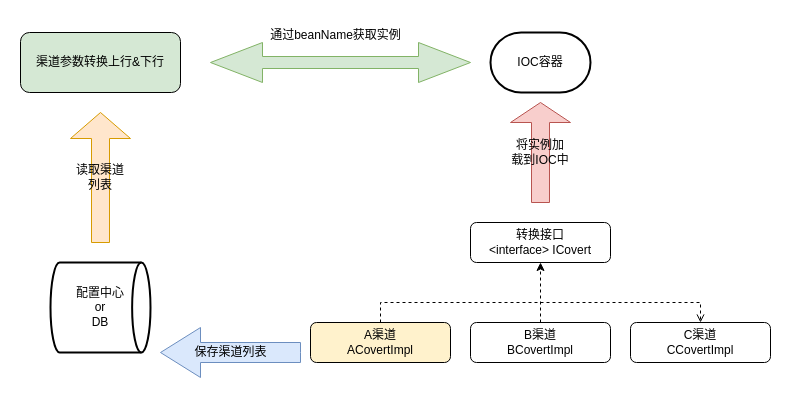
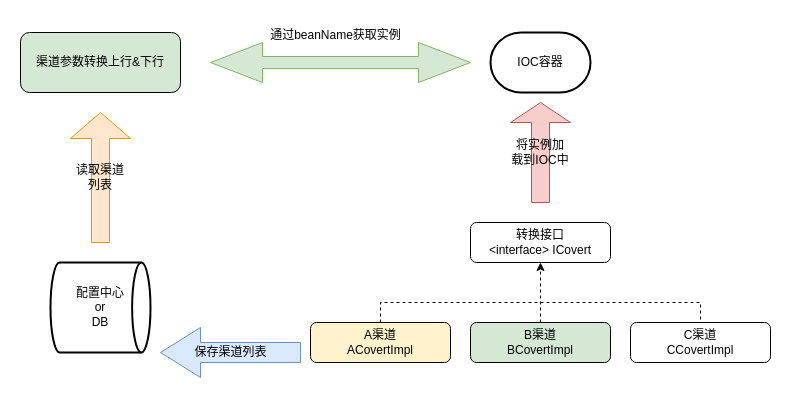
  <mxCell id="0" />
  <mxCell id="1" parent="0" />
  <mxCell id="2" value="IOC容器" style="strokeWidth=2;html=1;shape=mxgraph.flowchart.terminator;whiteSpace=wrap;" vertex="1" parent="1"><mxGeometry x="490" y="32" width="100" height="60" as="geometry" /></mxCell>
  <mxCell id="3" value="转换接口&lt;div&gt;&amp;lt;interface&amp;gt; ICovert&lt;/div&gt;" style="rounded=1;whiteSpace=wrap;html=1;" vertex="1" parent="1"><mxGeometry x="470" y="222" width="140" height="40" as="geometry" /></mxCell>
- <mxCell id="4" style="edgeStyle=orthogonalEdgeStyle;rounded=0;orthogonalLoop=1;jettySize=auto;html=1;exitX=0.5;exitY=0;exitDx=0;exitDy=0;entryX=0.5;entryY=0;entryDx=0;entryDy=0;endArrow=open;endFill=0;dashed=1;" edge="1" parent="1" source="5" target="8"><mxGeometry relative="1" as="geometry" /></mxCell>
+ <mxCell id="4" style="edgeStyle=orthogonalEdgeStyle;rounded=0;orthogonalLoop=1;jettySize=auto;html=1;exitX=0.5;exitY=0;exitDx=0;exitDy=0;entryX=0.5;entryY=0;entryDx=0;entryDy=0;endArrow=none;endFill=0;dashed=1;" edge="1" parent="1" source="5" target="8"><mxGeometry relative="1" as="geometry" /></mxCell>
  <mxCell id="5" value="A渠道&lt;div&gt;ACovertImpl&lt;/div&gt;" style="rounded=1;whiteSpace=wrap;html=1;fillColor=#fff2cc;" vertex="1" parent="1"><mxGeometry x="310" y="322" width="140" height="40" as="geometry" /></mxCell>
  <mxCell id="6" style="edgeStyle=orthogonalEdgeStyle;rounded=0;orthogonalLoop=1;jettySize=auto;html=1;entryX=0.5;entryY=1;entryDx=0;entryDy=0;dashed=1;" edge="1" parent="1" source="7" target="3"><mxGeometry relative="1" as="geometry" /></mxCell>
- <mxCell id="7" value="B渠道&lt;div&gt;BCovertImpl&lt;/div&gt;" style="rounded=1;whiteSpace=wrap;html=1;" vertex="1" parent="1"><mxGeometry x="470" y="322" width="140" height="40" as="geometry" /></mxCell>
+ <mxCell id="7" value="B渠道&lt;div&gt;BCovertImpl&lt;/div&gt;" style="rounded=1;whiteSpace=wrap;html=1;fillColor=#d5e8d4;" vertex="1" parent="1"><mxGeometry x="470" y="322" width="140" height="40" as="geometry" /></mxCell>
  <mxCell id="8" value="C渠道&lt;div&gt;CCovertImpl&lt;/div&gt;" style="rounded=1;whiteSpace=wrap;html=1;" vertex="1" parent="1"><mxGeometry x="630" y="322" width="140" height="40" as="geometry" /></mxCell>
  <mxCell id="9" value="保存渠道列表" style="html=1;shadow=0;dashed=0;align=center;verticalAlign=middle;shape=mxgraph.arrows2.arrow;dy=0.6;dx=40;flipH=1;notch=0;fillColor=#dae8fc;strokeColor=#6c8ebf;" vertex="1" parent="1"><mxGeometry x="160" y="327" width="140" height="50" as="geometry" /></mxCell>
  <mxCell id="10" value="将实例加载到IOC中" style="shape=singleArrow;direction=north;whiteSpace=wrap;html=1;fillColor=#f8cecc;strokeColor=#b85450;" vertex="1" parent="1"><mxGeometry x="510" y="102" width="60" height="100" as="geometry" /></mxCell>
  <mxCell id="11" value="配置中心&lt;div&gt;or&lt;/div&gt;&lt;div&gt;DB&lt;/div&gt;" style="strokeWidth=2;html=1;shape=mxgraph.flowchart.direct_data;whiteSpace=wrap;" vertex="1" parent="1"><mxGeometry x="50" y="262" width="100" height="90" as="geometry" /></mxCell>
  <mxCell id="12" value="读取渠道列表" style="shape=singleArrow;direction=north;whiteSpace=wrap;html=1;fillColor=#ffe6cc;strokeColor=#d79b00;" vertex="1" parent="1"><mxGeometry x="70" y="112" width="60" height="130" as="geometry" /></mxCell>
  <mxCell id="13" value="渠道参数转换上行&amp;amp;下行" style="rounded=1;whiteSpace=wrap;html=1;fillColor=#d5e8d4;" vertex="1" parent="1"><mxGeometry x="20" y="32" width="160" height="60" as="geometry" /></mxCell>
  <mxCell id="14" value="" style="shape=doubleArrow;whiteSpace=wrap;html=1;fillColor=#d5e8d4;strokeColor=#82b366;" vertex="1" parent="1"><mxGeometry x="210" y="42" width="260" height="40" as="geometry" /></mxCell>
  <mxCell id="15" value="通过beanName获取实例" style="text;html=1;align=center;verticalAlign=middle;resizable=0;points=[];autosize=1;strokeColor=none;fillColor=none;" vertex="1" parent="1"><mxGeometry x="260" y="20" width="150" height="30" as="geometry" /></mxCell>
